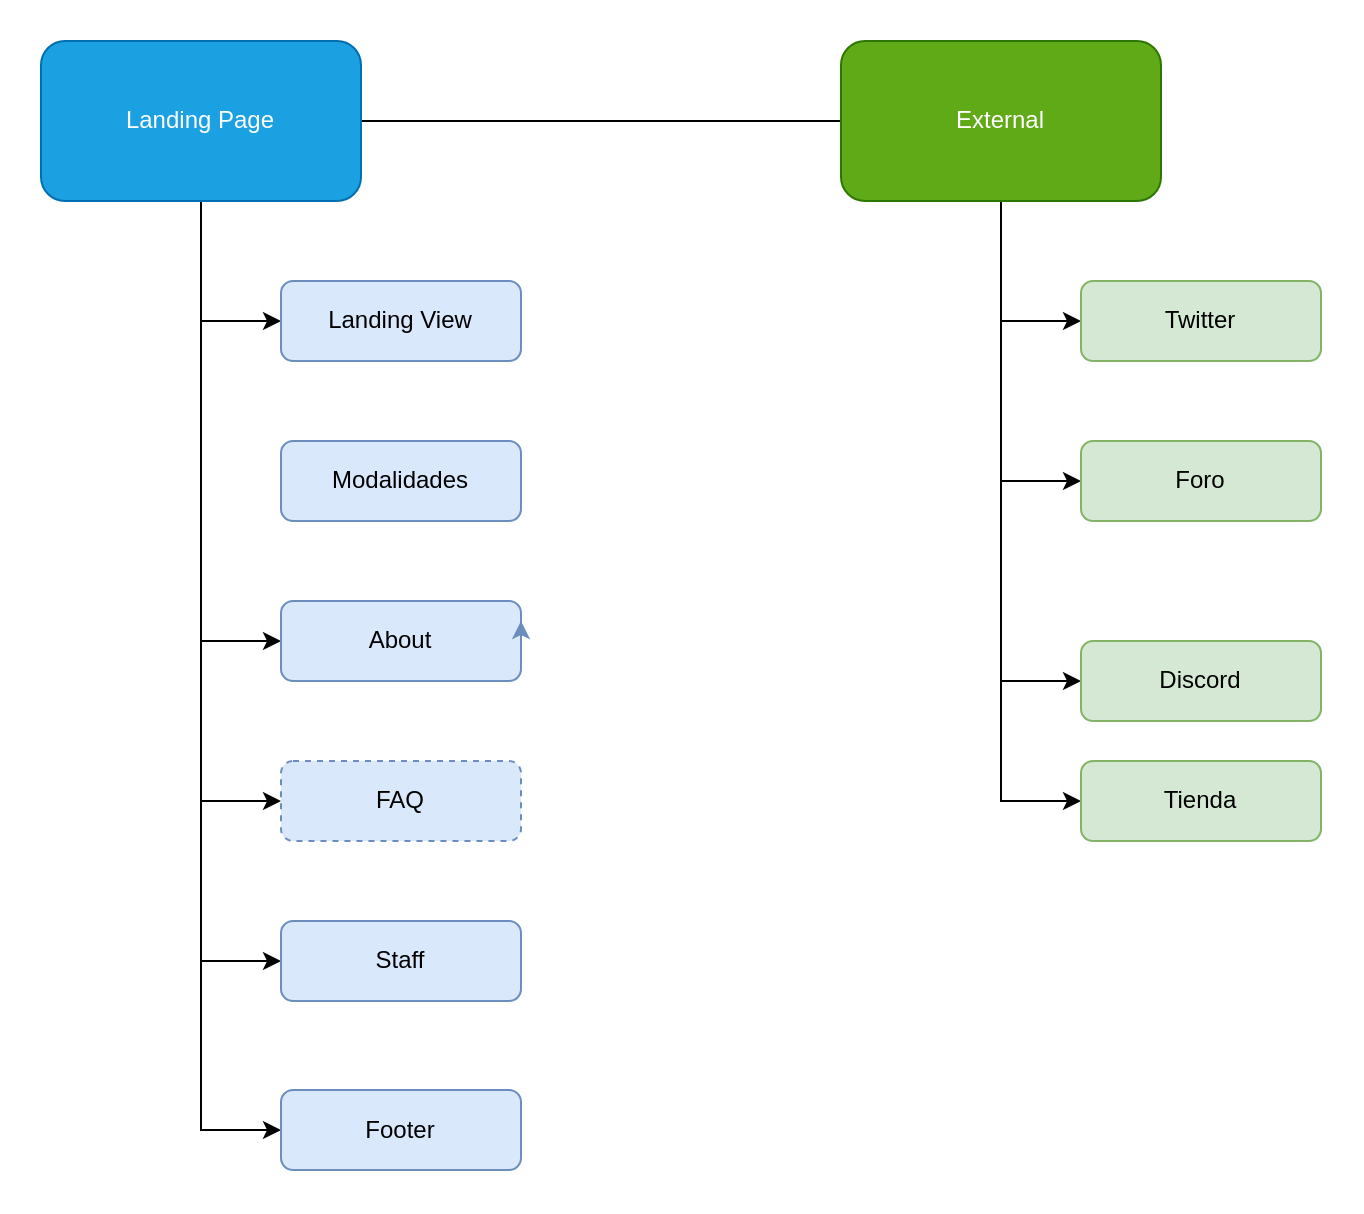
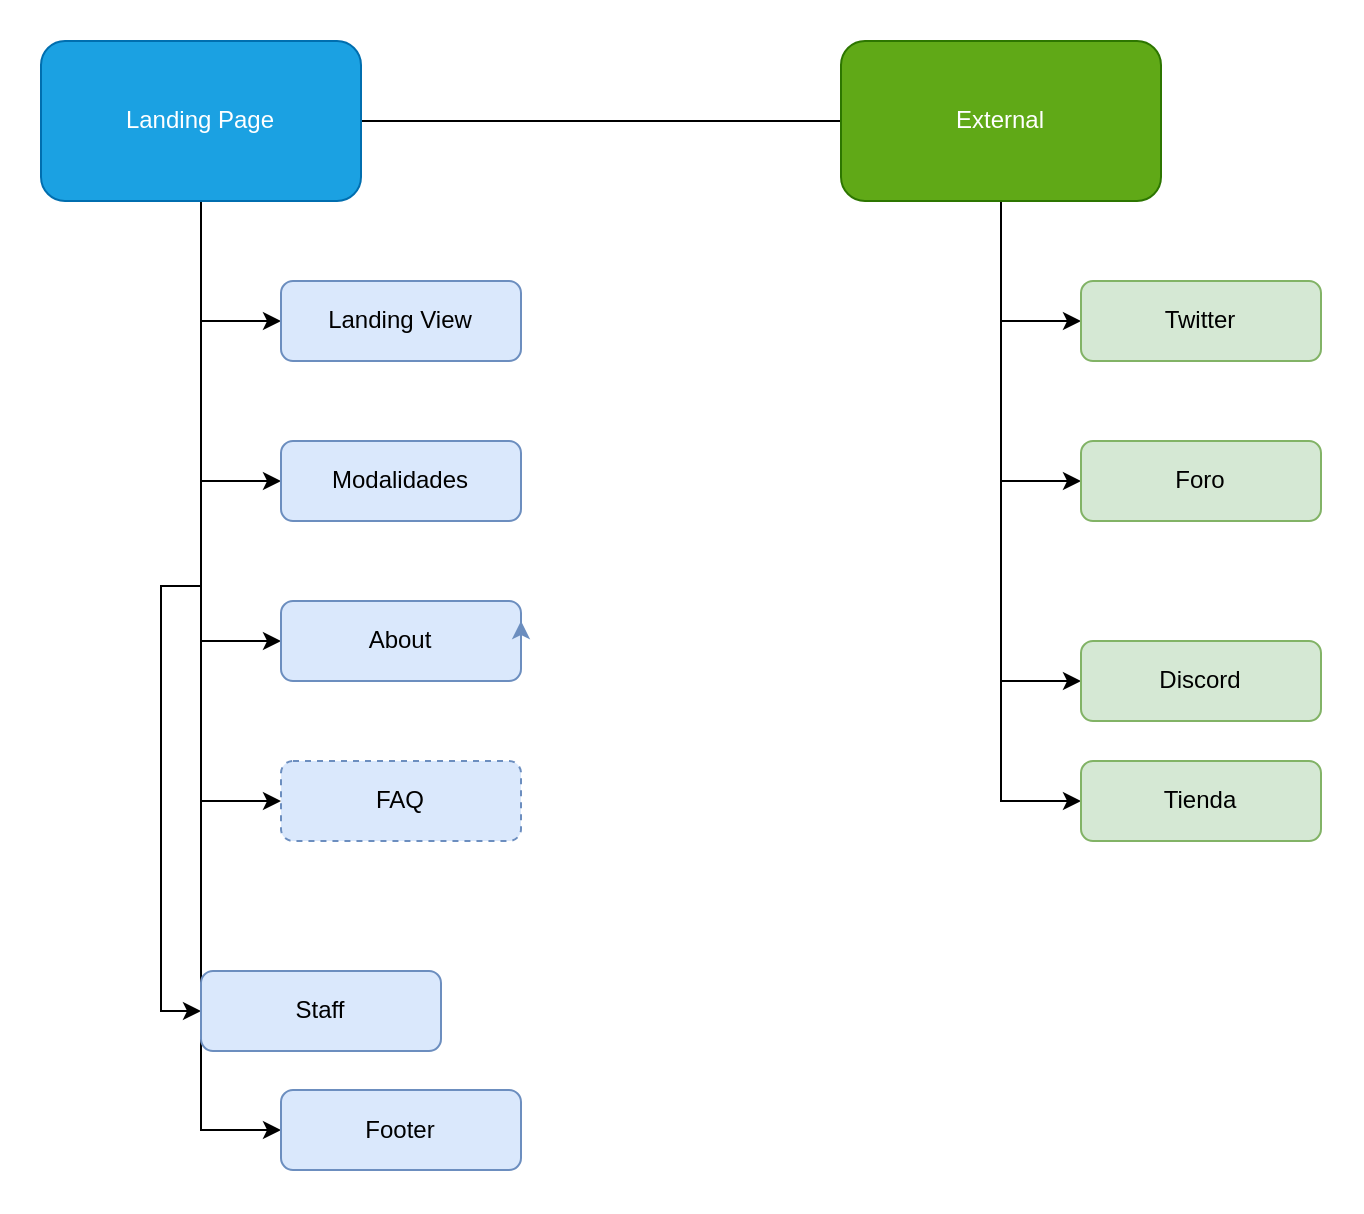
  <mxCell id="0" />
  <mxCell id="1" parent="0" />
  <mxCell id="2" style="edgeStyle=orthogonalEdgeStyle;rounded=0;orthogonalLoop=1;jettySize=auto;html=1;entryX=0;entryY=0.5;entryDx=0;entryDy=0;" edge="1" parent="1" source="9" target="22"><mxGeometry relative="1" as="geometry" /></mxCell>
+ <mxCell id="3" style="edgeStyle=orthogonalEdgeStyle;rounded=0;orthogonalLoop=1;jettySize=auto;html=1;entryX=0;entryY=0.5;entryDx=0;entryDy=0;" edge="1" parent="1" source="9" target="12"><mxGeometry relative="1" as="geometry" /></mxCell>
  <mxCell id="4" style="edgeStyle=orthogonalEdgeStyle;rounded=0;orthogonalLoop=1;jettySize=auto;html=1;entryX=0;entryY=0.5;entryDx=0;entryDy=0;" edge="1" parent="1" source="9" target="11"><mxGeometry relative="1" as="geometry" /></mxCell>
  <mxCell id="5" style="edgeStyle=orthogonalEdgeStyle;rounded=0;orthogonalLoop=1;jettySize=auto;html=1;entryX=0;entryY=0.5;entryDx=0;entryDy=0;" edge="1" parent="1" source="9" target="24"><mxGeometry relative="1" as="geometry" /></mxCell>
  <mxCell id="6" style="edgeStyle=orthogonalEdgeStyle;rounded=0;orthogonalLoop=1;jettySize=auto;html=1;entryX=0;entryY=0.5;entryDx=0;entryDy=0;" edge="1" parent="1" source="9" target="10"><mxGeometry relative="1" as="geometry" /></mxCell>
  <mxCell id="7" style="edgeStyle=orthogonalEdgeStyle;rounded=0;orthogonalLoop=1;jettySize=auto;html=1;entryX=0;entryY=0.5;entryDx=0;entryDy=0;" edge="1" parent="1" source="9" target="25"><mxGeometry relative="1" as="geometry" /></mxCell>
  <mxCell id="8" style="edgeStyle=orthogonalEdgeStyle;rounded=0;orthogonalLoop=1;jettySize=auto;html=1;entryX=0;entryY=0.5;entryDx=0;entryDy=0;endArrow=none;" edge="1" parent="1" source="9" target="17"><mxGeometry relative="1" as="geometry" /></mxCell>
  <mxCell id="9" value="Landing Page" style="rounded=1;whiteSpace=wrap;html=1;fillColor=#1ba1e2;strokeColor=#006EAF;fontColor=#ffffff;" vertex="1" parent="1"><mxGeometry x="20" y="20" width="160" height="80" as="geometry" /></mxCell>
- <mxCell id="10" value="Staff" style="rounded=1;whiteSpace=wrap;html=1;fillColor=#dae8fc;strokeColor=#6c8ebf;" vertex="1" parent="1"><mxGeometry x="140" y="460" width="120" height="40" as="geometry" /></mxCell>
+ <mxCell id="10" value="Staff" style="rounded=1;whiteSpace=wrap;html=1;fillColor=#dae8fc;strokeColor=#6c8ebf;" vertex="1" parent="1"><mxGeometry x="100" y="485" width="120" height="40" as="geometry" /></mxCell>
  <mxCell id="11" value="About" style="rounded=1;whiteSpace=wrap;html=1;fillColor=#dae8fc;strokeColor=#6c8ebf;" vertex="1" parent="1"><mxGeometry x="140" y="300" width="120" height="40" as="geometry" /></mxCell>
  <mxCell id="12" value="Modalidades" style="rounded=1;whiteSpace=wrap;html=1;fillColor=#dae8fc;strokeColor=#6c8ebf;" vertex="1" parent="1"><mxGeometry x="140" y="220" width="120" height="40" as="geometry" /></mxCell>
  <mxCell id="13" style="edgeStyle=orthogonalEdgeStyle;rounded=0;orthogonalLoop=1;jettySize=auto;html=1;entryX=0;entryY=0.5;entryDx=0;entryDy=0;" edge="1" parent="1" source="17" target="18"><mxGeometry relative="1" as="geometry" /></mxCell>
  <mxCell id="14" style="edgeStyle=orthogonalEdgeStyle;rounded=0;orthogonalLoop=1;jettySize=auto;html=1;entryX=0;entryY=0.5;entryDx=0;entryDy=0;" edge="1" parent="1" source="17" target="19"><mxGeometry relative="1" as="geometry" /></mxCell>
  <mxCell id="15" style="edgeStyle=orthogonalEdgeStyle;rounded=0;orthogonalLoop=1;jettySize=auto;html=1;entryX=0;entryY=0.5;entryDx=0;entryDy=0;" edge="1" parent="1" source="17" target="20"><mxGeometry relative="1" as="geometry" /></mxCell>
  <mxCell id="16" style="edgeStyle=orthogonalEdgeStyle;rounded=0;orthogonalLoop=1;jettySize=auto;html=1;entryX=0;entryY=0.5;entryDx=0;entryDy=0;" edge="1" parent="1" source="17" target="21"><mxGeometry relative="1" as="geometry" /></mxCell>
  <mxCell id="17" value="External" style="rounded=1;whiteSpace=wrap;html=1;fillColor=#60a917;strokeColor=#2D7600;fontColor=#ffffff;" vertex="1" parent="1"><mxGeometry x="420" y="20" width="160" height="80" as="geometry" /></mxCell>
  <mxCell id="18" value="Twitter" style="rounded=1;whiteSpace=wrap;html=1;fillColor=#d5e8d4;strokeColor=#82b366;" vertex="1" parent="1"><mxGeometry x="540" y="140" width="120" height="40" as="geometry" /></mxCell>
  <mxCell id="19" value="Foro" style="rounded=1;whiteSpace=wrap;html=1;fillColor=#d5e8d4;strokeColor=#82b366;" vertex="1" parent="1"><mxGeometry x="540" y="220" width="120" height="40" as="geometry" /></mxCell>
  <mxCell id="20" value="Discord" style="rounded=1;whiteSpace=wrap;html=1;fillColor=#d5e8d4;strokeColor=#82b366;" vertex="1" parent="1"><mxGeometry x="540" y="320" width="120" height="40" as="geometry" /></mxCell>
  <mxCell id="21" value="Tienda" style="rounded=1;whiteSpace=wrap;html=1;fillColor=#d5e8d4;strokeColor=#82b366;" vertex="1" parent="1"><mxGeometry x="540" y="380" width="120" height="40" as="geometry" /></mxCell>
  <mxCell id="22" value="Landing View" style="rounded=1;whiteSpace=wrap;html=1;fillColor=#dae8fc;strokeColor=#6c8ebf;" vertex="1" parent="1"><mxGeometry x="140" y="140" width="120" height="40" as="geometry" /></mxCell>
  <mxCell id="23" style="edgeStyle=orthogonalEdgeStyle;rounded=0;orthogonalLoop=1;jettySize=auto;html=1;exitX=1;exitY=0.5;exitDx=0;exitDy=0;entryX=1;entryY=0.25;entryDx=0;entryDy=0;fillColor=#dae8fc;strokeColor=#6c8ebf;" edge="1" parent="1" source="11" target="11"><mxGeometry relative="1" as="geometry" /></mxCell>
  <mxCell id="24" value="FAQ" style="rounded=1;whiteSpace=wrap;html=1;fillColor=#dae8fc;strokeColor=#6c8ebf;dashed=1;" vertex="1" parent="1"><mxGeometry x="140" y="380" width="120" height="40" as="geometry" /></mxCell>
  <mxCell id="25" value="Footer" style="rounded=1;whiteSpace=wrap;html=1;fillColor=#dae8fc;strokeColor=#6c8ebf;" vertex="1" parent="1"><mxGeometry x="140" y="544.5" width="120" height="40" as="geometry" /></mxCell>
